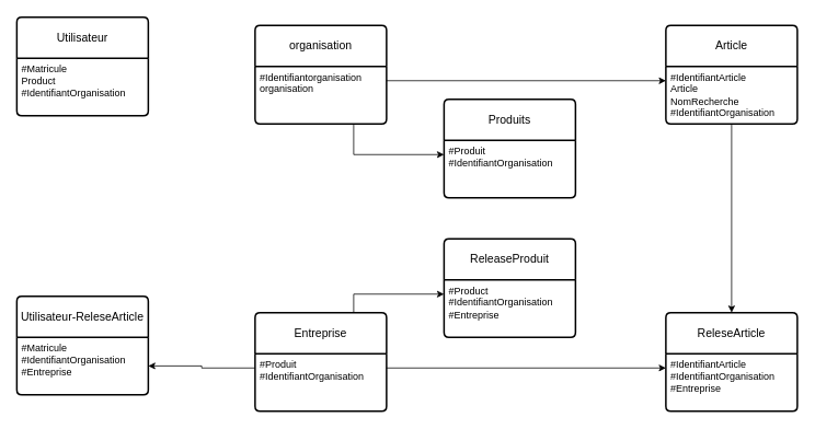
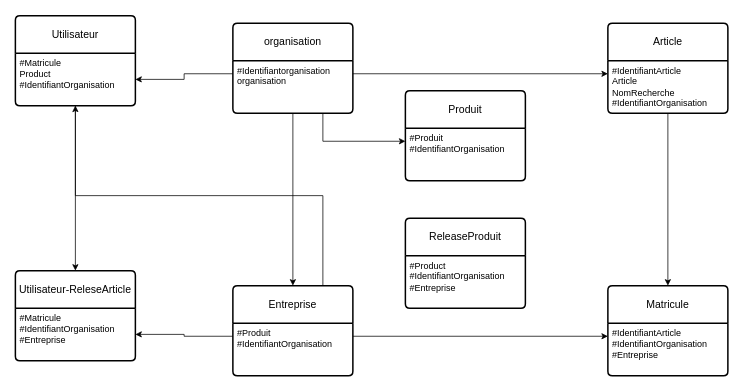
  <mxCell id="0" />
  <mxCell id="1" parent="0" />
  <mxCell id="2" value="Utilisateur" style="swimlane;childLayout=stackLayout;horizontal=1;startSize=50;horizontalStack=0;rounded=1;fontSize=14;fontStyle=0;strokeWidth=2;resizeParent=0;resizeLast=1;shadow=0;dashed=0;align=center;arcSize=4;whiteSpace=wrap;html=1;" parent="1" vertex="1"><mxGeometry x="20" y="20" width="160" height="120" as="geometry" /></mxCell>
  <mxCell id="3" value="#Matricule&lt;div&gt;Product&lt;/div&gt;&lt;div&gt;#IdentifiantOrganisation&lt;/div&gt;" style="align=left;strokeColor=none;fillColor=none;spacingLeft=4;fontSize=12;verticalAlign=top;resizable=0;rotatable=0;part=1;html=1;" parent="2" vertex="1"><mxGeometry y="50" width="160" height="70" as="geometry" /></mxCell>
  <mxCell id="4" value="organisation" style="swimlane;childLayout=stackLayout;horizontal=1;startSize=50;horizontalStack=0;rounded=1;fontSize=14;fontStyle=0;strokeWidth=2;resizeParent=0;resizeLast=1;shadow=0;dashed=0;align=center;arcSize=4;whiteSpace=wrap;html=1;" parent="1" vertex="1"><mxGeometry x="310" y="30" width="160" height="120" as="geometry" /></mxCell>
  <mxCell id="5" value="#Identifiantorganisation&lt;br&gt;organisation" style="align=left;strokeColor=none;fillColor=none;spacingLeft=4;fontSize=12;verticalAlign=top;resizable=0;rotatable=0;part=1;html=1;" parent="4" vertex="1"><mxGeometry y="50" width="160" height="70" as="geometry" /></mxCell>
- <mxCell id="6" style="edgeStyle=orthogonalEdgeStyle;rounded=0;orthogonalLoop=1;jettySize=auto;html=1;exitX=0.75;exitY=0;exitDx=0;exitDy=0;entryX=0;entryY=0.25;entryDx=0;entryDy=0;" parent="1" source="7" target="25" edge="1"><mxGeometry relative="1" as="geometry" /></mxCell>
+ <mxCell id="6" style="edgeStyle=orthogonalEdgeStyle;rounded=0;orthogonalLoop=1;jettySize=auto;html=1;exitX=0.75;exitY=0;exitDx=0;exitDy=0;" parent="1" source="7" target="3" edge="1"><mxGeometry relative="1" as="geometry" /></mxCell>
  <mxCell id="7" value="Entreprise" style="swimlane;childLayout=stackLayout;horizontal=1;startSize=50;horizontalStack=0;rounded=1;fontSize=14;fontStyle=0;strokeWidth=2;resizeParent=0;resizeLast=1;shadow=0;dashed=0;align=center;arcSize=4;whiteSpace=wrap;html=1;" parent="1" vertex="1"><mxGeometry x="310" y="380" width="160" height="120" as="geometry" /></mxCell>
  <mxCell id="8" value="#Produit&lt;div&gt;#IdentifiantOrganisation&lt;/div&gt;&lt;div&gt;&lt;br style=&quot;text-wrap: wrap;&quot;&gt;&lt;/div&gt;" style="align=left;strokeColor=none;fillColor=none;spacingLeft=4;fontSize=12;verticalAlign=top;resizable=0;rotatable=0;part=1;html=1;" parent="7" vertex="1"><mxGeometry y="50" width="160" height="70" as="geometry" /></mxCell>
+ <mxCell id="9" style="edgeStyle=orthogonalEdgeStyle;rounded=0;orthogonalLoop=1;jettySize=auto;html=1;exitX=0;exitY=0.25;exitDx=0;exitDy=0;entryX=1;entryY=0.5;entryDx=0;entryDy=0;" parent="1" source="5" target="3" edge="1"><mxGeometry relative="1" as="geometry" /></mxCell>
+ <mxCell id="10" style="edgeStyle=orthogonalEdgeStyle;rounded=0;orthogonalLoop=1;jettySize=auto;html=1;exitX=0.5;exitY=1;exitDx=0;exitDy=0;entryX=0.5;entryY=0;entryDx=0;entryDy=0;" parent="1" source="5" target="7" edge="1"><mxGeometry relative="1" as="geometry" /></mxCell>
  <mxCell id="11" value="Utilisateur-ReleseArticle" style="swimlane;childLayout=stackLayout;horizontal=1;startSize=50;horizontalStack=0;rounded=1;fontSize=14;fontStyle=0;strokeWidth=2;resizeParent=0;resizeLast=1;shadow=0;dashed=0;align=center;arcSize=4;whiteSpace=wrap;html=1;" parent="1" vertex="1"><mxGeometry x="20" y="360" width="160" height="120" as="geometry" /></mxCell>
  <mxCell id="12" value="#Matricule&lt;div&gt;#IdentifiantOrganisation&lt;/div&gt;&lt;div&gt;#Entreprise&lt;/div&gt;" style="align=left;strokeColor=none;fillColor=none;spacingLeft=4;fontSize=12;verticalAlign=top;resizable=0;rotatable=0;part=1;html=1;" parent="11" vertex="1"><mxGeometry y="50" width="160" height="70" as="geometry" /></mxCell>
+ <mxCell id="13" style="edgeStyle=orthogonalEdgeStyle;rounded=0;orthogonalLoop=1;jettySize=auto;html=1;exitX=0.5;exitY=1;exitDx=0;exitDy=0;entryX=0.5;entryY=0;entryDx=0;entryDy=0;" parent="1" source="3" target="11" edge="1"><mxGeometry relative="1" as="geometry" /></mxCell>
  <mxCell id="14" style="edgeStyle=orthogonalEdgeStyle;rounded=0;orthogonalLoop=1;jettySize=auto;html=1;exitX=0;exitY=0.25;exitDx=0;exitDy=0;entryX=1;entryY=0.5;entryDx=0;entryDy=0;" parent="1" source="8" target="12" edge="1"><mxGeometry relative="1" as="geometry" /></mxCell>
  <mxCell id="15" value="Article" style="swimlane;childLayout=stackLayout;horizontal=1;startSize=50;horizontalStack=0;rounded=1;fontSize=14;fontStyle=0;strokeWidth=2;resizeParent=0;resizeLast=1;shadow=0;dashed=0;align=center;arcSize=4;whiteSpace=wrap;html=1;" parent="1" vertex="1"><mxGeometry x="810" y="30" width="160" height="120" as="geometry" /></mxCell>
  <mxCell id="16" value="#IdentifiantArtic&lt;span style=&quot;background-color: initial;&quot;&gt;le&lt;/span&gt;&lt;div&gt;Article&lt;br&gt;&lt;div&gt;&lt;div&gt;NomRecherche&lt;/div&gt;&lt;div&gt;#IdentifiantOrganisation&lt;/div&gt;&lt;/div&gt;&lt;/div&gt;" style="align=left;strokeColor=none;fillColor=none;spacingLeft=4;fontSize=12;verticalAlign=top;resizable=0;rotatable=0;part=1;html=1;" parent="15" vertex="1"><mxGeometry y="50" width="160" height="70" as="geometry" /></mxCell>
  <mxCell id="17" style="edgeStyle=orthogonalEdgeStyle;rounded=0;orthogonalLoop=1;jettySize=auto;html=1;exitX=1;exitY=0.25;exitDx=0;exitDy=0;entryX=0;entryY=0.25;entryDx=0;entryDy=0;" parent="1" source="5" target="16" edge="1"><mxGeometry relative="1" as="geometry" /></mxCell>
- <mxCell id="18" value="ReleseArticle" style="swimlane;childLayout=stackLayout;horizontal=1;startSize=50;horizontalStack=0;rounded=1;fontSize=14;fontStyle=0;strokeWidth=2;resizeParent=0;resizeLast=1;shadow=0;dashed=0;align=center;arcSize=4;whiteSpace=wrap;html=1;" parent="1" vertex="1"><mxGeometry x="810" y="380" width="160" height="120" as="geometry" /></mxCell>
+ <mxCell id="18" value="Matricule" style="swimlane;childLayout=stackLayout;horizontal=1;startSize=50;horizontalStack=0;rounded=1;fontSize=14;fontStyle=0;strokeWidth=2;resizeParent=0;resizeLast=1;shadow=0;dashed=0;align=center;arcSize=4;whiteSpace=wrap;html=1;" parent="1" vertex="1"><mxGeometry x="810" y="380" width="160" height="120" as="geometry" /></mxCell>
  <mxCell id="19" value="#IdentifiantArticle&lt;div&gt;#IdentifiantOrganisation&lt;/div&gt;&lt;div&gt;#Entreprise&lt;/div&gt;" style="align=left;strokeColor=none;fillColor=none;spacingLeft=4;fontSize=12;verticalAlign=top;resizable=0;rotatable=0;part=1;html=1;" parent="18" vertex="1"><mxGeometry y="50" width="160" height="70" as="geometry" /></mxCell>
  <mxCell id="20" style="edgeStyle=orthogonalEdgeStyle;rounded=0;orthogonalLoop=1;jettySize=auto;html=1;exitX=0.5;exitY=1;exitDx=0;exitDy=0;entryX=0.5;entryY=0;entryDx=0;entryDy=0;" parent="1" source="16" target="18" edge="1"><mxGeometry relative="1" as="geometry" /></mxCell>
  <mxCell id="21" style="edgeStyle=orthogonalEdgeStyle;rounded=0;orthogonalLoop=1;jettySize=auto;html=1;exitX=1;exitY=0.25;exitDx=0;exitDy=0;entryX=0;entryY=0.25;entryDx=0;entryDy=0;" parent="1" source="8" target="19" edge="1"><mxGeometry relative="1" as="geometry" /></mxCell>
- <mxCell id="22" value="Produits" style="swimlane;childLayout=stackLayout;horizontal=1;startSize=50;horizontalStack=0;rounded=1;fontSize=14;fontStyle=0;strokeWidth=2;resizeParent=0;resizeLast=1;shadow=0;dashed=0;align=center;arcSize=4;whiteSpace=wrap;html=1;" parent="1" vertex="1"><mxGeometry x="540" y="120" width="160" height="120" as="geometry" /></mxCell>
+ <mxCell id="22" value="Produit" style="swimlane;childLayout=stackLayout;horizontal=1;startSize=50;horizontalStack=0;rounded=1;fontSize=14;fontStyle=0;strokeWidth=2;resizeParent=0;resizeLast=1;shadow=0;dashed=0;align=center;arcSize=4;whiteSpace=wrap;html=1;" parent="1" vertex="1"><mxGeometry x="540" y="120" width="160" height="120" as="geometry" /></mxCell>
  <mxCell id="23" value="#Produit&lt;br&gt;#IdentifiantOrganisation" style="align=left;strokeColor=none;fillColor=none;spacingLeft=4;fontSize=12;verticalAlign=top;resizable=0;rotatable=0;part=1;html=1;" parent="22" vertex="1"><mxGeometry y="50" width="160" height="70" as="geometry" /></mxCell>
  <mxCell id="24" value="ReleaseProduit" style="swimlane;childLayout=stackLayout;horizontal=1;startSize=50;horizontalStack=0;rounded=1;fontSize=14;fontStyle=0;strokeWidth=2;resizeParent=0;resizeLast=1;shadow=0;dashed=0;align=center;arcSize=4;whiteSpace=wrap;html=1;" parent="1" vertex="1"><mxGeometry x="540" y="290" width="160" height="120" as="geometry" /></mxCell>
  <mxCell id="25" value="&lt;span style=&quot;text-wrap: wrap;&quot;&gt;#Product&lt;/span&gt;&lt;div style=&quot;text-wrap: wrap;&quot;&gt;#IdentifiantOrganisation&lt;/div&gt;&lt;div style=&quot;text-wrap: wrap;&quot;&gt;#Entreprise&lt;/div&gt;" style="align=left;strokeColor=none;fillColor=none;spacingLeft=4;fontSize=12;verticalAlign=top;resizable=0;rotatable=0;part=1;html=1;" parent="24" vertex="1"><mxGeometry y="50" width="160" height="70" as="geometry" /></mxCell>
  <mxCell id="26" style="edgeStyle=orthogonalEdgeStyle;rounded=0;orthogonalLoop=1;jettySize=auto;html=1;exitX=0.75;exitY=1;exitDx=0;exitDy=0;entryX=0;entryY=0.25;entryDx=0;entryDy=0;" parent="1" source="5" target="23" edge="1"><mxGeometry relative="1" as="geometry" /></mxCell>
